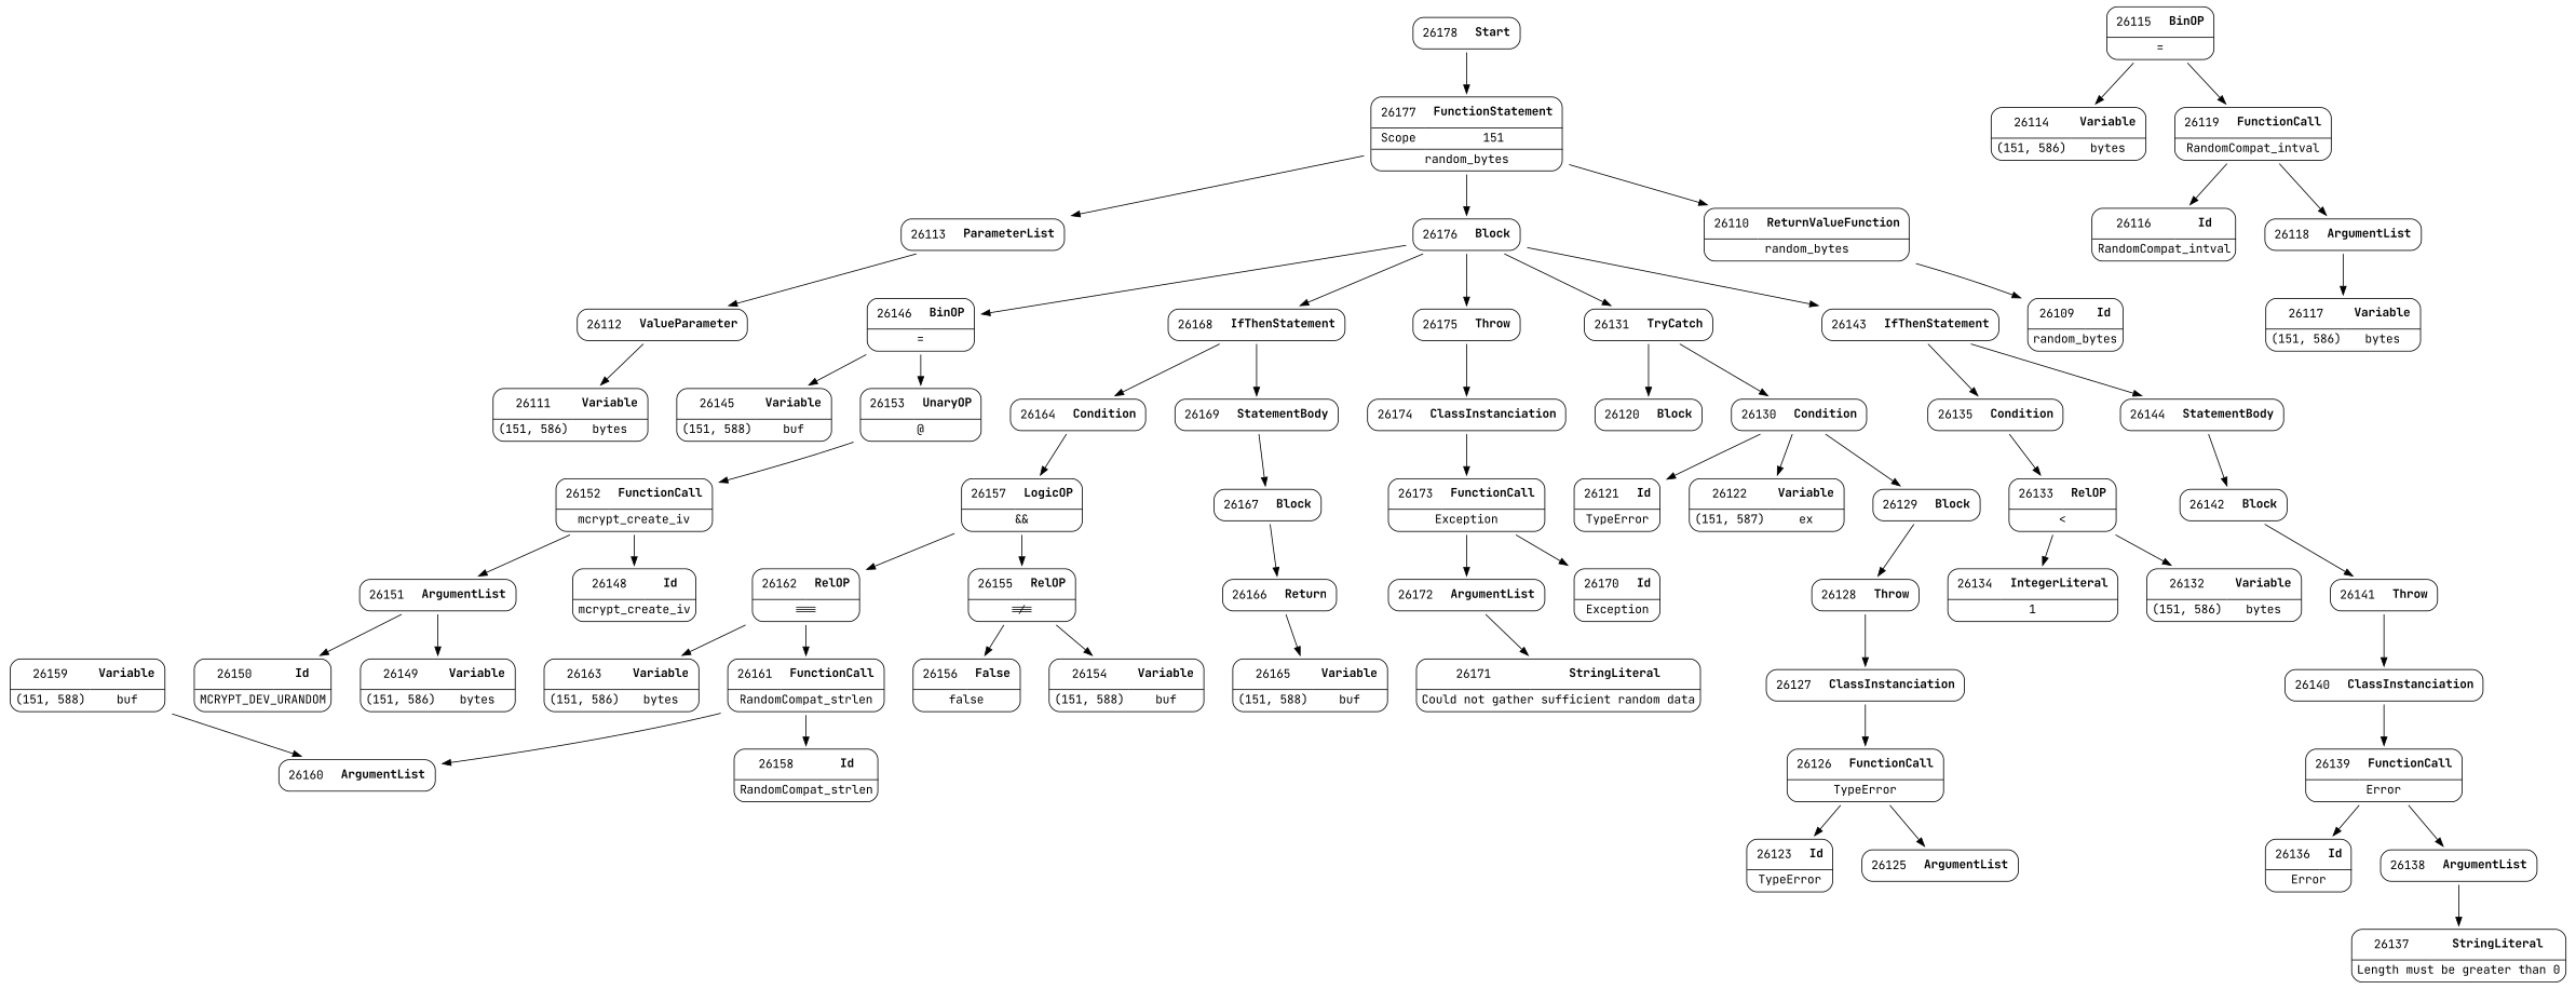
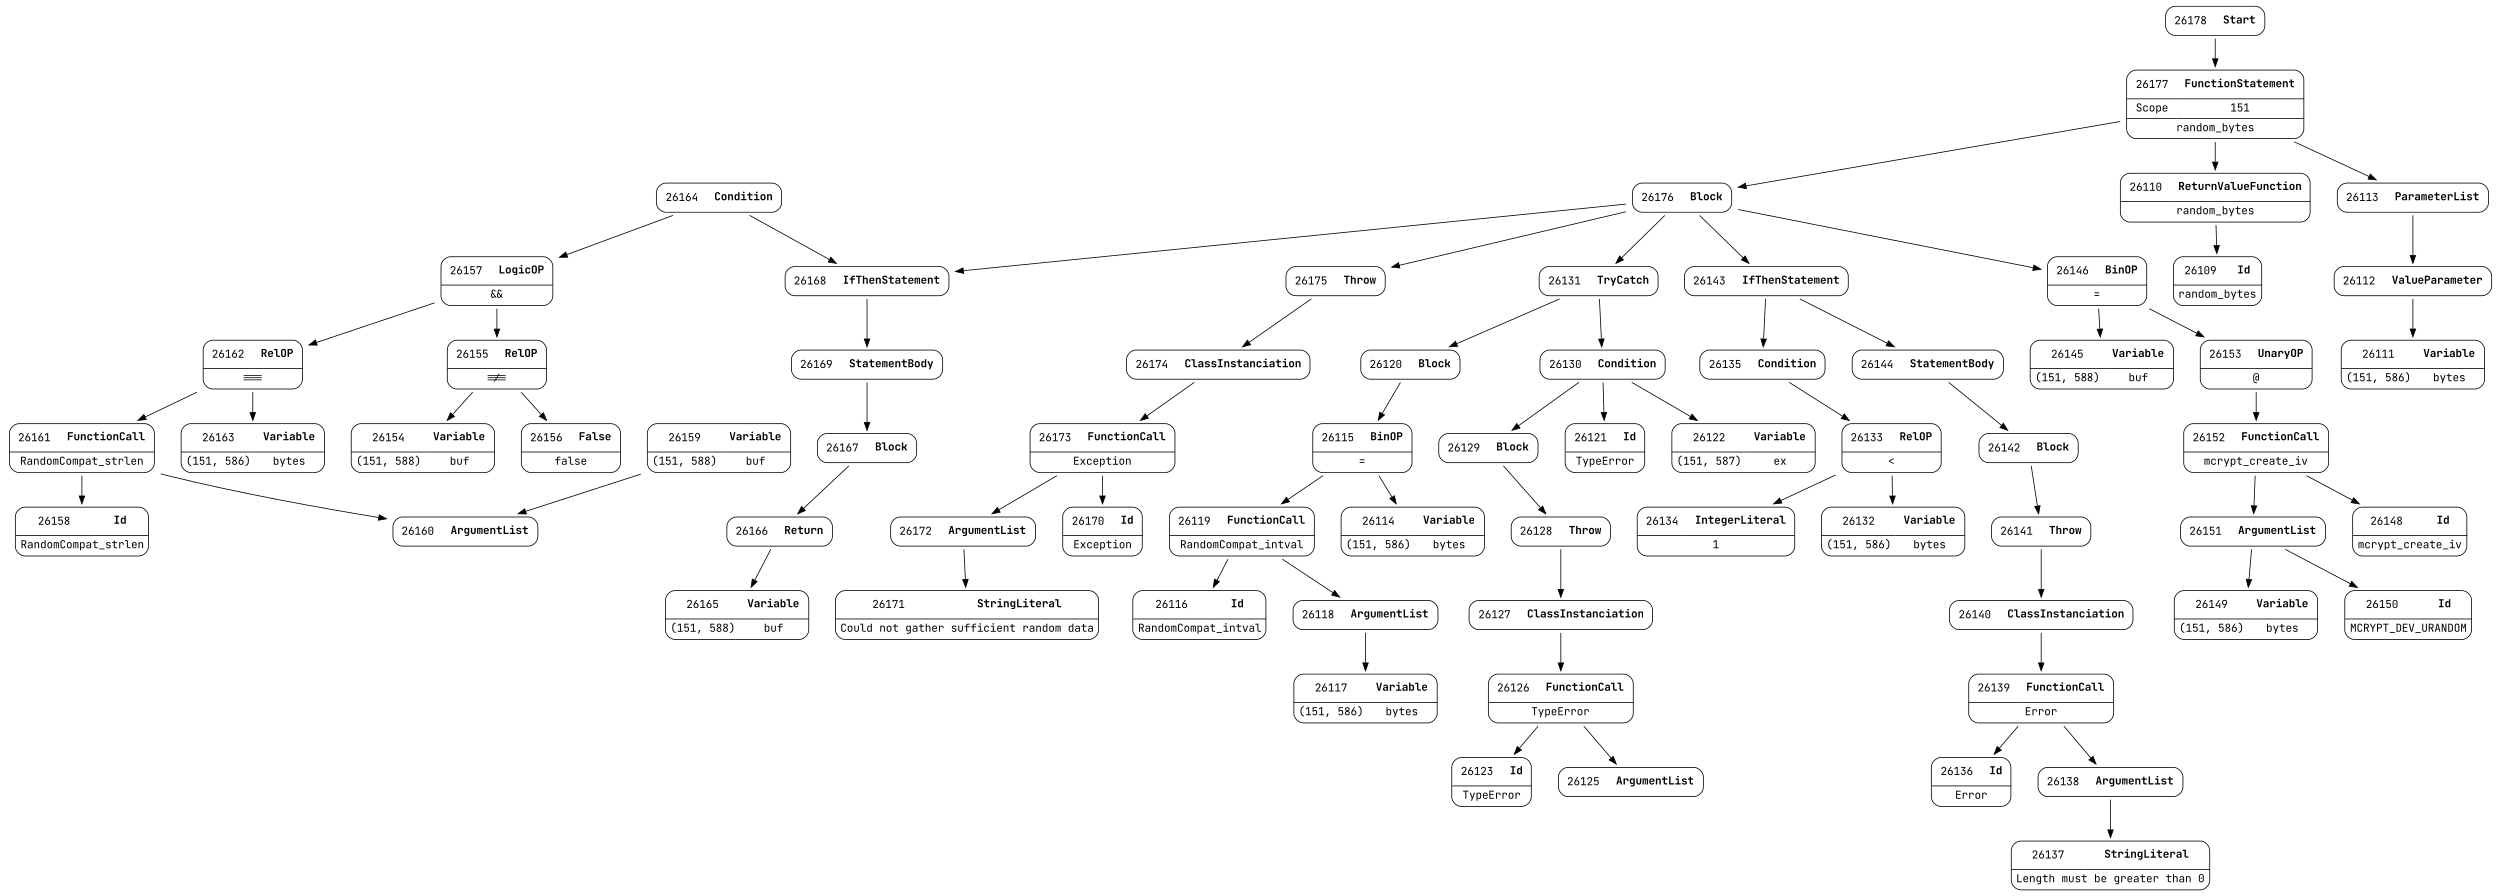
  digraph {
    fontname="JetBrains Mono"
    node [fontname="JetBrains Mono" shape=none]
    edge [fontname="JetBrains Mono" weight=2]
    n1 [label=<<TABLE border='1' cellspacing='0' cellpadding='10' style='rounded' ><TR><TD border='0'>26112</TD><TD border='0'><B>ValueParameter</B></TD></TR></TABLE>>]
    n2 [label=<<TABLE border='1' cellspacing='0' cellpadding='10' style='rounded' ><TR><TD border='0'>26111</TD><TD border='0'><B>Variable</B></TD></TR><HR/><TR><TD border='0' cellpadding='5'>(151, 586)</TD><TD border='0' cellpadding='5'>bytes</TD></TR></TABLE>>]
    n3 [label=<<TABLE border='1' cellspacing='0' cellpadding='10' style='rounded' ><TR><TD border='0'>26113</TD><TD border='0'><B>ParameterList</B></TD></TR></TABLE>>]
    n4 [label=<<TABLE border='1' cellspacing='0' cellpadding='10' style='rounded' ><TR><TD border='0'>26114</TD><TD border='0'><B>Variable</B></TD></TR><HR/><TR><TD border='0' cellpadding='5'>(151, 586)</TD><TD border='0' cellpadding='5'>bytes</TD></TR></TABLE>>]
    n5 [label=<<TABLE border='1' cellspacing='0' cellpadding='10' style='rounded' ><TR><TD border='0'>26115</TD><TD border='0'><B>BinOP</B></TD></TR><HR/><TR><TD border='0' cellpadding='5' colspan='2'>=</TD></TR></TABLE>>]
    n6 [label=<<TABLE border='1' cellspacing='0' cellpadding='10' style='rounded' ><TR><TD border='0'>26119</TD><TD border='0'><B>FunctionCall</B></TD></TR><HR/><TR><TD border='0' cellpadding='5' colspan='2'>RandomCompat_intval</TD></TR></TABLE>>]
    n7 [label=<<TABLE border='1' cellspacing='0' cellpadding='10' style='rounded' ><TR><TD border='0'>26116</TD><TD border='0'><B>Id</B></TD></TR><HR/><TR><TD border='0' cellpadding='5' colspan='2'>RandomCompat_intval</TD></TR></TABLE>>]
    n8 [label=<<TABLE border='1' cellspacing='0' cellpadding='10' style='rounded' ><TR><TD border='0'>26118</TD><TD border='0'><B>ArgumentList</B></TD></TR></TABLE>>]
    n9 [label=<<TABLE border='1' cellspacing='0' cellpadding='10' style='rounded' ><TR><TD border='0'>26117</TD><TD border='0'><B>Variable</B></TD></TR><HR/><TR><TD border='0' cellpadding='5'>(151, 586)</TD><TD border='0' cellpadding='5'>bytes</TD></TR></TABLE>>]
    n10 [label=<<TABLE border='1' cellspacing='0' cellpadding='10' style='rounded' ><TR><TD border='0'>26120</TD><TD border='0'><B>Block</B></TD></TR></TABLE>>]
    n11 [label=<<TABLE border='1' cellspacing='0' cellpadding='10' style='rounded' ><TR><TD border='0'>26121</TD><TD border='0'><B>Id</B></TD></TR><HR/><TR><TD border='0' cellpadding='5' colspan='2'>TypeError</TD></TR></TABLE>>]
    n12 [label=<<TABLE border='1' cellspacing='0' cellpadding='10' style='rounded' ><TR><TD border='0'>26122</TD><TD border='0'><B>Variable</B></TD></TR><HR/><TR><TD border='0' cellpadding='5'>(151, 587)</TD><TD border='0' cellpadding='5'>ex</TD></TR></TABLE>>]
    n13 [label=<<TABLE border='1' cellspacing='0' cellpadding='10' style='rounded' ><TR><TD border='0'>26123</TD><TD border='0'><B>Id</B></TD></TR><HR/><TR><TD border='0' cellpadding='5' colspan='2'>TypeError</TD></TR></TABLE>>]
    n14 [label=<<TABLE border='1' cellspacing='0' cellpadding='10' style='rounded' ><TR><TD border='0'>26125</TD><TD border='0'><B>ArgumentList</B></TD></TR></TABLE>>]
    n15 [label=<<TABLE border='1' cellspacing='0' cellpadding='10' style='rounded' ><TR><TD border='0'>26126</TD><TD border='0'><B>FunctionCall</B></TD></TR><HR/><TR><TD border='0' cellpadding='5' colspan='2'>TypeError</TD></TR></TABLE>>]
    n16 [label=<<TABLE border='1' cellspacing='0' cellpadding='10' style='rounded' ><TR><TD border='0'>26127</TD><TD border='0'><B>ClassInstanciation</B></TD></TR></TABLE>>]
    n17 [label=<<TABLE border='1' cellspacing='0' cellpadding='10' style='rounded' ><TR><TD border='0'>26128</TD><TD border='0'><B>Throw</B></TD></TR></TABLE>>]
    n18 [label=<<TABLE border='1' cellspacing='0' cellpadding='10' style='rounded' ><TR><TD border='0'>26129</TD><TD border='0'><B>Block</B></TD></TR></TABLE>>]
    n19 [label=<<TABLE border='1' cellspacing='0' cellpadding='10' style='rounded' ><TR><TD border='0'>26130</TD><TD border='0'><B>Condition</B></TD></TR></TABLE>>]
    n20 [label=<<TABLE border='1' cellspacing='0' cellpadding='10' style='rounded' ><TR><TD border='0'>26131</TD><TD border='0'><B>TryCatch</B></TD></TR></TABLE>>]
    n21 [label=<<TABLE border='1' cellspacing='0' cellpadding='10' style='rounded' ><TR><TD border='0'>26132</TD><TD border='0'><B>Variable</B></TD></TR><HR/><TR><TD border='0' cellpadding='5'>(151, 586)</TD><TD border='0' cellpadding='5'>bytes</TD></TR></TABLE>>]
    n22 [label=<<TABLE border='1' cellspacing='0' cellpadding='10' style='rounded' ><TR><TD border='0'>26133</TD><TD border='0'><B>RelOP</B></TD></TR><HR/><TR><TD border='0' cellpadding='5' colspan='2'>&lt;</TD></TR></TABLE>>]
    n23 [label=<<TABLE border='1' cellspacing='0' cellpadding='10' style='rounded' ><TR><TD border='0'>26134</TD><TD border='0'><B>IntegerLiteral</B></TD></TR><HR/><TR><TD border='0' cellpadding='5' colspan='2'>1</TD></TR></TABLE>>]
    n24 [label=<<TABLE border='1' cellspacing='0' cellpadding='10' style='rounded' ><TR><TD border='0'>26135</TD><TD border='0'><B>Condition</B></TD></TR></TABLE>>]
    n25 [label=<<TABLE border='1' cellspacing='0' cellpadding='10' style='rounded' ><TR><TD border='0'>26136</TD><TD border='0'><B>Id</B></TD></TR><HR/><TR><TD border='0' cellpadding='5' colspan='2'>Error</TD></TR></TABLE>>]
    n26 [label=<<TABLE border='1' cellspacing='0' cellpadding='10' style='rounded' ><TR><TD border='0'>26137</TD><TD border='0'><B>StringLiteral</B></TD></TR><HR/><TR><TD border='0' cellpadding='5' colspan='2'>Length must be greater than 0</TD></TR></TABLE>>]
    n27 [label=<<TABLE border='1' cellspacing='0' cellpadding='10' style='rounded' ><TR><TD border='0'>26138</TD><TD border='0'><B>ArgumentList</B></TD></TR></TABLE>>]
    n28 [label=<<TABLE border='1' cellspacing='0' cellpadding='10' style='rounded' ><TR><TD border='0'>26139</TD><TD border='0'><B>FunctionCall</B></TD></TR><HR/><TR><TD border='0' cellpadding='5' colspan='2'>Error</TD></TR></TABLE>>]
    n29 [label=<<TABLE border='1' cellspacing='0' cellpadding='10' style='rounded' ><TR><TD border='0'>26140</TD><TD border='0'><B>ClassInstanciation</B></TD></TR></TABLE>>]
    n30 [label=<<TABLE border='1' cellspacing='0' cellpadding='10' style='rounded' ><TR><TD border='0'>26141</TD><TD border='0'><B>Throw</B></TD></TR></TABLE>>]
    n31 [label=<<TABLE border='1' cellspacing='0' cellpadding='10' style='rounded' ><TR><TD border='0'>26142</TD><TD border='0'><B>Block</B></TD></TR></TABLE>>]
    n32 [label=<<TABLE border='1' cellspacing='0' cellpadding='10' style='rounded' ><TR><TD border='0'>26143</TD><TD border='0'><B>IfThenStatement</B></TD></TR></TABLE>>]
    n33 [label=<<TABLE border='1' cellspacing='0' cellpadding='10' style='rounded' ><TR><TD border='0'>26144</TD><TD border='0'><B>StatementBody</B></TD></TR></TABLE>>]
    n34 [label=<<TABLE border='1' cellspacing='0' cellpadding='10' style='rounded' ><TR><TD border='0'>26145</TD><TD border='0'><B>Variable</B></TD></TR><HR/><TR><TD border='0' cellpadding='5'>(151, 588)</TD><TD border='0' cellpadding='5'>buf</TD></TR></TABLE>>]
    n35 [label=<<TABLE border='1' cellspacing='0' cellpadding='10' style='rounded' ><TR><TD border='0'>26146</TD><TD border='0'><B>BinOP</B></TD></TR><HR/><TR><TD border='0' cellpadding='5' colspan='2'>=</TD></TR></TABLE>>]
    n36 [label=<<TABLE border='1' cellspacing='0' cellpadding='10' style='rounded' ><TR><TD border='0'>26153</TD><TD border='0'><B>UnaryOP</B></TD></TR><HR/><TR><TD border='0' cellpadding='5' colspan='2'>@</TD></TR></TABLE>>]
    n37 [label=<<TABLE border='1' cellspacing='0' cellpadding='10' style='rounded' ><TR><TD border='0'>26152</TD><TD border='0'><B>FunctionCall</B></TD></TR><HR/><TR><TD border='0' cellpadding='5' colspan='2'>mcrypt_create_iv</TD></TR></TABLE>>]
    n38 [label=<<TABLE border='1' cellspacing='0' cellpadding='10' style='rounded' ><TR><TD border='0'>26148</TD><TD border='0'><B>Id</B></TD></TR><HR/><TR><TD border='0' cellpadding='5' colspan='2'>mcrypt_create_iv</TD></TR></TABLE>>]
    n39 [label=<<TABLE border='1' cellspacing='0' cellpadding='10' style='rounded' ><TR><TD border='0'>26151</TD><TD border='0'><B>ArgumentList</B></TD></TR></TABLE>>]
    n40 [label=<<TABLE border='1' cellspacing='0' cellpadding='10' style='rounded' ><TR><TD border='0'>26149</TD><TD border='0'><B>Variable</B></TD></TR><HR/><TR><TD border='0' cellpadding='5'>(151, 586)</TD><TD border='0' cellpadding='5'>bytes</TD></TR></TABLE>>]
    n41 [label=<<TABLE border='1' cellspacing='0' cellpadding='10' style='rounded' ><TR><TD border='0'>26150</TD><TD border='0'><B>Id</B></TD></TR><HR/><TR><TD border='0' cellpadding='5' colspan='2'>MCRYPT_DEV_URANDOM</TD></TR></TABLE>>]
    n42 [label=<<TABLE border='1' cellspacing='0' cellpadding='10' style='rounded' ><TR><TD border='0'>26154</TD><TD border='0'><B>Variable</B></TD></TR><HR/><TR><TD border='0' cellpadding='5'>(151, 588)</TD><TD border='0' cellpadding='5'>buf</TD></TR></TABLE>>]
    n43 [label=<<TABLE border='1' cellspacing='0' cellpadding='10' style='rounded' ><TR><TD border='0'>26155</TD><TD border='0'><B>RelOP</B></TD></TR><HR/><TR><TD border='0' cellpadding='5' colspan='2'>!==</TD></TR></TABLE>>]
    n44 [label=<<TABLE border='1' cellspacing='0' cellpadding='10' style='rounded' ><TR><TD border='0'>26156</TD><TD border='0'><B>False</B></TD></TR><HR/><TR><TD border='0' cellpadding='5' colspan='2'>false</TD></TR></TABLE>>]
    n45 [label=<<TABLE border='1' cellspacing='0' cellpadding='10' style='rounded' ><TR><TD border='0'>26157</TD><TD border='0'><B>LogicOP</B></TD></TR><HR/><TR><TD border='0' cellpadding='5' colspan='2'>&amp;&amp;</TD></TR></TABLE>>]
    n46 [label=<<TABLE border='1' cellspacing='0' cellpadding='10' style='rounded' ><TR><TD border='0'>26162</TD><TD border='0'><B>RelOP</B></TD></TR><HR/><TR><TD border='0' cellpadding='5' colspan='2'>===</TD></TR></TABLE>>]
    n47 [label=<<TABLE border='1' cellspacing='0' cellpadding='10' style='rounded' ><TR><TD border='0'>26161</TD><TD border='0'><B>FunctionCall</B></TD></TR><HR/><TR><TD border='0' cellpadding='5' colspan='2'>RandomCompat_strlen</TD></TR></TABLE>>]
    n48 [label=<<TABLE border='1' cellspacing='0' cellpadding='10' style='rounded' ><TR><TD border='0'>26163</TD><TD border='0'><B>Variable</B></TD></TR><HR/><TR><TD border='0' cellpadding='5'>(151, 586)</TD><TD border='0' cellpadding='5'>bytes</TD></TR></TABLE>>]
    n49 [label=<<TABLE border='1' cellspacing='0' cellpadding='10' style='rounded' ><TR><TD border='0'>26158</TD><TD border='0'><B>Id</B></TD></TR><HR/><TR><TD border='0' cellpadding='5' colspan='2'>RandomCompat_strlen</TD></TR></TABLE>>]
    n50 [label=<<TABLE border='1' cellspacing='0' cellpadding='10' style='rounded' ><TR><TD border='0'>26160</TD><TD border='0'><B>ArgumentList</B></TD></TR></TABLE>>]
    n51 [label=<<TABLE border='1' cellspacing='0' cellpadding='10' style='rounded' ><TR><TD border='0'>26159</TD><TD border='0'><B>Variable</B></TD></TR><HR/><TR><TD border='0' cellpadding='5'>(151, 588)</TD><TD border='0' cellpadding='5'>buf</TD></TR></TABLE>>]
    n52 [label=<<TABLE border='1' cellspacing='0' cellpadding='10' style='rounded' ><TR><TD border='0'>26164</TD><TD border='0'><B>Condition</B></TD></TR></TABLE>>]
    n53 [label=<<TABLE border='1' cellspacing='0' cellpadding='10' style='rounded' ><TR><TD border='0'>26165</TD><TD border='0'><B>Variable</B></TD></TR><HR/><TR><TD border='0' cellpadding='5'>(151, 588)</TD><TD border='0' cellpadding='5'>buf</TD></TR></TABLE>>]
    n54 [label=<<TABLE border='1' cellspacing='0' cellpadding='10' style='rounded' ><TR><TD border='0'>26166</TD><TD border='0'><B>Return</B></TD></TR></TABLE>>]
    n55 [label=<<TABLE border='1' cellspacing='0' cellpadding='10' style='rounded' ><TR><TD border='0'>26167</TD><TD border='0'><B>Block</B></TD></TR></TABLE>>]
    n56 [label=<<TABLE border='1' cellspacing='0' cellpadding='10' style='rounded' ><TR><TD border='0'>26168</TD><TD border='0'><B>IfThenStatement</B></TD></TR></TABLE>>]
    n57 [label=<<TABLE border='1' cellspacing='0' cellpadding='10' style='rounded' ><TR><TD border='0'>26169</TD><TD border='0'><B>StatementBody</B></TD></TR></TABLE>>]
    n58 [label=<<TABLE border='1' cellspacing='0' cellpadding='10' style='rounded' ><TR><TD border='0'>26170</TD><TD border='0'><B>Id</B></TD></TR><HR/><TR><TD border='0' cellpadding='5' colspan='2'>Exception</TD></TR></TABLE>>]
    n59 [label=<<TABLE border='1' cellspacing='0' cellpadding='10' style='rounded' ><TR><TD border='0'>26171</TD><TD border='0'><B>StringLiteral</B></TD></TR><HR/><TR><TD border='0' cellpadding='5' colspan='2'>Could not gather sufficient random data</TD></TR></TABLE>>]
    n60 [label=<<TABLE border='1' cellspacing='0' cellpadding='10' style='rounded' ><TR><TD border='0'>26172</TD><TD border='0'><B>ArgumentList</B></TD></TR></TABLE>>]
    n61 [label=<<TABLE border='1' cellspacing='0' cellpadding='10' style='rounded' ><TR><TD border='0'>26173</TD><TD border='0'><B>FunctionCall</B></TD></TR><HR/><TR><TD border='0' cellpadding='5' colspan='2'>Exception</TD></TR></TABLE>>]
    n62 [label=<<TABLE border='1' cellspacing='0' cellpadding='10' style='rounded' ><TR><TD border='0'>26174</TD><TD border='0'><B>ClassInstanciation</B></TD></TR></TABLE>>]
    n63 [label=<<TABLE border='1' cellspacing='0' cellpadding='10' style='rounded' ><TR><TD border='0'>26175</TD><TD border='0'><B>Throw</B></TD></TR></TABLE>>]
    n64 [label=<<TABLE border='1' cellspacing='0' cellpadding='10' style='rounded' ><TR><TD border='0'>26176</TD><TD border='0'><B>Block</B></TD></TR></TABLE>>]
    n65 [label=<<TABLE border='1' cellspacing='0' cellpadding='10' style='rounded' ><TR><TD border='0'>26177</TD><TD border='0'><B>FunctionStatement</B></TD></TR><HR/><TR><TD border='0' cellpadding='5'>Scope</TD><TD border='0' cellpadding='5'>151</TD></TR><HR/><TR><TD border='0' cellpadding='5' colspan='2'>random_bytes</TD></TR></TABLE>>]
    n66 [label=<<TABLE border='1' cellspacing='0' cellpadding='10' style='rounded' ><TR><TD border='0'>26110</TD><TD border='0'><B>ReturnValueFunction</B></TD></TR><HR/><TR><TD border='0' cellpadding='5' colspan='2'>random_bytes</TD></TR></TABLE>>]
    n67 [label=<<TABLE border='1' cellspacing='0' cellpadding='10' style='rounded' ><TR><TD border='0'>26109</TD><TD border='0'><B>Id</B></TD></TR><HR/><TR><TD border='0' cellpadding='5' colspan='2'>random_bytes</TD></TR></TABLE>>]
    n68 [label=<<TABLE border='1' cellspacing='0' cellpadding='10' style='rounded' ><TR><TD border='0'>26178</TD><TD border='0'><B>Start</B></TD></TR></TABLE>>]
    n1 -> n2
    n3 -> n1
    n5 -> n4
    n5 -> n6
    n6 -> n7
    n6 -> n8
    n8 -> n9
+   n10 -> n5
    n15 -> n13
    n15 -> n14
    n16 -> n15
    n17 -> n16
    n18 -> n17
    n19 -> n11
    n19 -> n12
    n19 -> n18
    n20 -> n10
    n20 -> n19
    n22 -> n21
    n22 -> n23
    n24 -> n22
    n27 -> n26
    n28 -> n25
    n28 -> n27
    n29 -> n28
    n30 -> n29
    n31 -> n30
    n32 -> n24
    n32 -> n33
    n33 -> n31
    n35 -> n34
    n35 -> n36
    n36 -> n37
    n37 -> n38
    n37 -> n39
    n39 -> n40
    n39 -> n41
    n43 -> n42
    n43 -> n44
    n45 -> n43
    n45 -> n46
    n46 -> n47
    n46 -> n48
    n47 -> n49
    n47 -> n50
    n51 -> n50
    n52 -> n45
    n54 -> n53
    n55 -> n54
-   n56 -> n52
+   n52 -> n56
    n56 -> n57
    n57 -> n55
    n60 -> n59
    n61 -> n58
    n61 -> n60
    n62 -> n61
    n63 -> n62
    n64 -> n20
    n64 -> n32
    n64 -> n35
    n64 -> n56
    n64 -> n63
    n65 -> n3
    n65 -> n64
    n65 -> n66
    n66 -> n67
    n68 -> n65
  }
